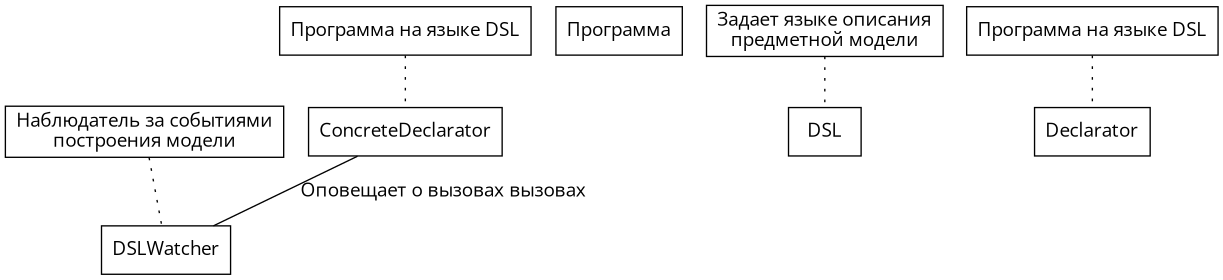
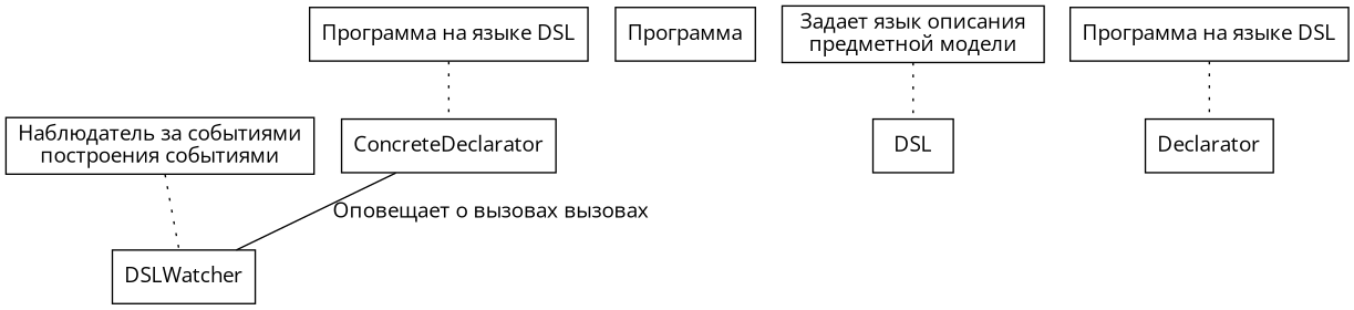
  digraph {
    fontname="Open Sans"
    node [fontname="Open Sans" shape=box]
    edge [arrowhead=none fontname="Open Sans" style=dotted]
    ConcreteDeclarator
    DSLWatcher
    n3 [label="Программа"]
-   n4 [label="Задает языке описания\nпредметной модели"]
+   n4 [label="Задает язык описания\nпредметной модели"]
    DSL
    n6 [label="Программа на языке DSL"]
    Declarator
    n8 [label="Программа на языке DSL"]
-   n9 [label="Наблюдатель за событиями\nпостроения модели"]
+   n9 [label="Наблюдатель за событиями\nпостроения событиями"]
    ConcreteDeclarator -> DSLWatcher [label="Оповещает о вызовах вызовах" style=""]
    n4 -> DSL
    n6 -> Declarator
    n8 -> ConcreteDeclarator
    n9 -> DSLWatcher
  }
